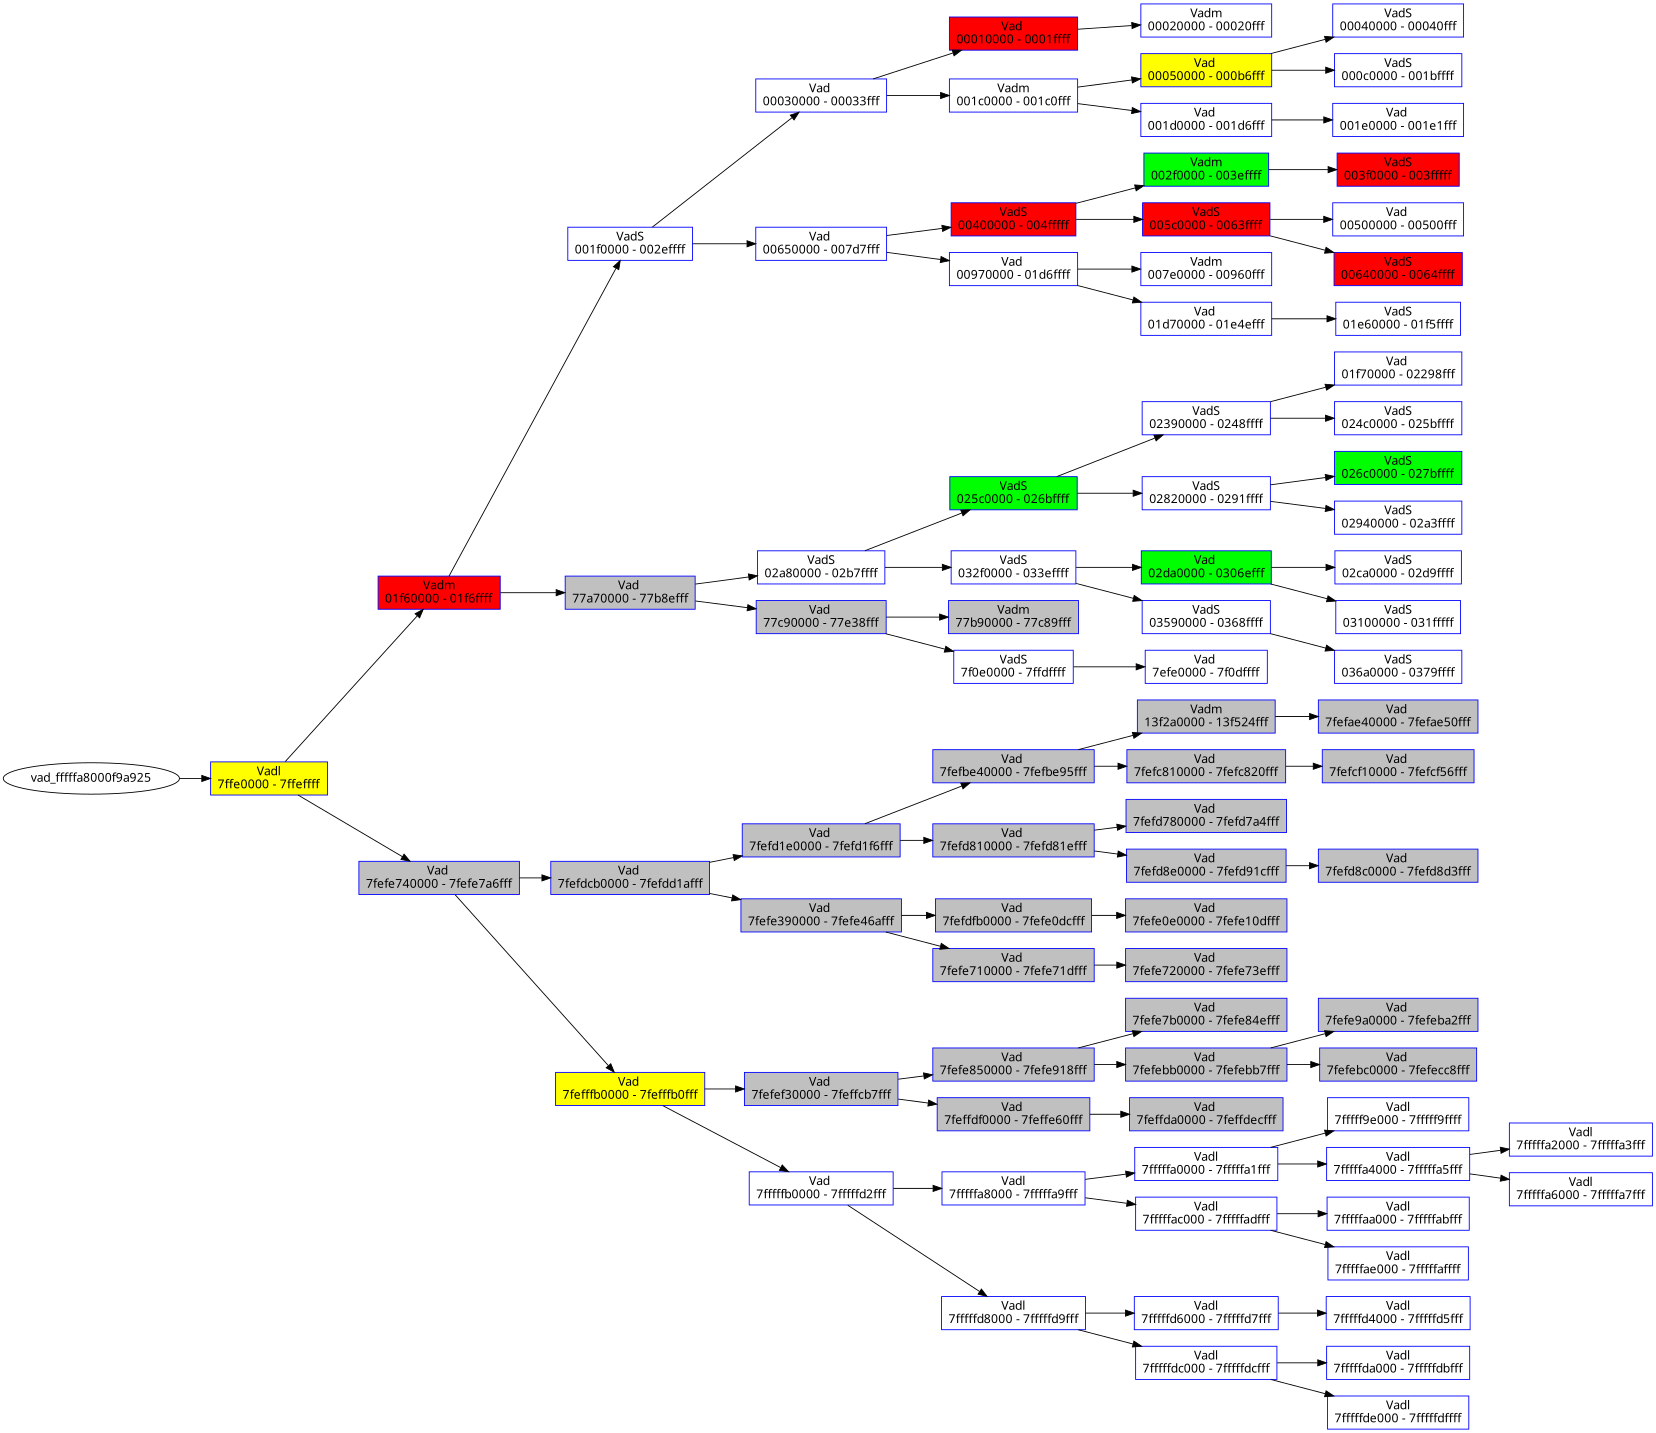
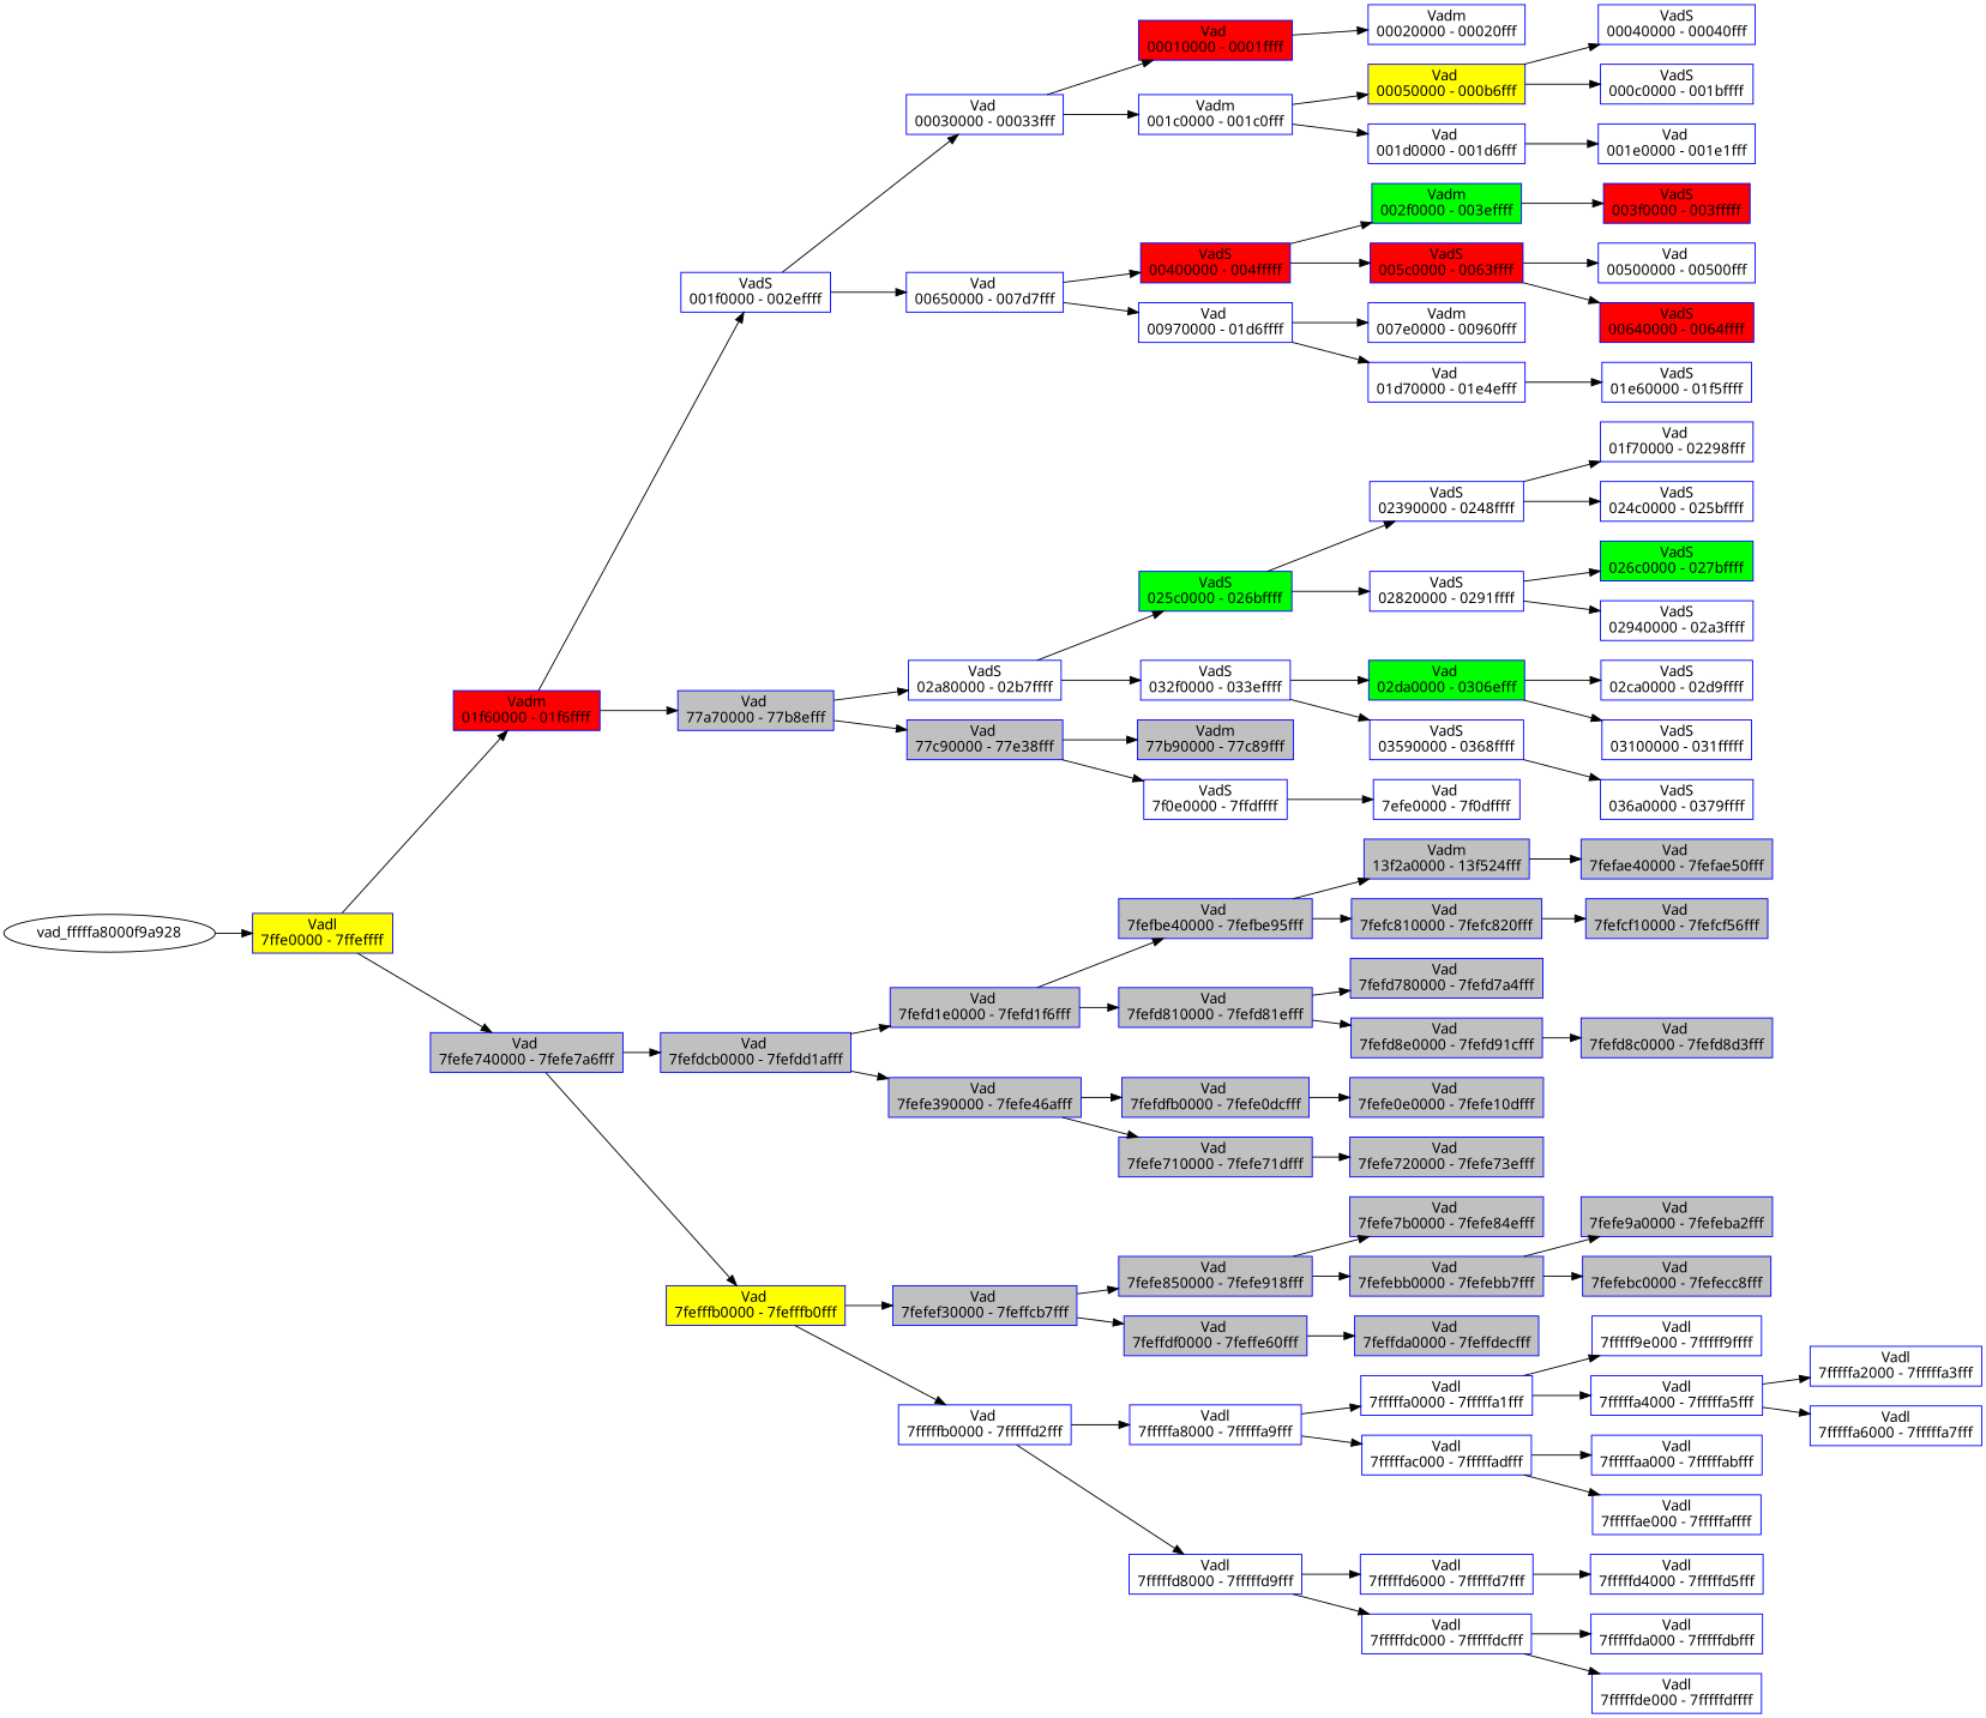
  digraph {
    rankdir=LR
    fontname="Noto Sans"
    node [color=blue fillcolor=white shape=record style=filled fontname="Noto Sans"]
    edge [fontname="Noto Sans"]
    n1 [fillcolor=yellow label="{ Vadl\n7ffe0000 - 7ffeffff }"]
-   vad_fffffa8000f9a928 [label=vad_fffffa8000f9a925 color="" fillcolor="" shape="" style=""]
+   vad_fffffa8000f9a928 [color="" fillcolor="" shape="" style=""]
    n3 [fillcolor=red label="{ Vadm\n01f60000 - 01f6ffff }"]
    n4 [fillcolor=gray label="{ Vad \n7fefe740000 - 7fefe7a6fff }"]
    n5 [label="{ VadS\n001f0000 - 002effff }"]
    n6 [fillcolor=gray label="{ Vad \n77a70000 - 77b8efff }"]
    n7 [label="{ Vad \n00030000 - 00033fff }"]
    n8 [label="{ Vad \n00650000 - 007d7fff }"]
    n9 [fillcolor=red label="{ Vad \n00010000 - 0001ffff }"]
    n10 [label="{ Vadm\n001c0000 - 001c0fff }"]
    n11 [label="{ Vadm\n00020000 - 00020fff }"]
    n12 [fillcolor=yellow label="{ Vad \n00050000 - 000b6fff }"]
    n13 [label="{ Vad \n001d0000 - 001d6fff }"]
    n14 [label="{ VadS\n00040000 - 00040fff }"]
    n15 [label="{ VadS\n000c0000 - 001bffff }"]
    n16 [label="{ Vad \n001e0000 - 001e1fff }"]
    n17 [fillcolor=red label="{ VadS\n00400000 - 004fffff }"]
    n18 [label="{ Vad \n00970000 - 01d6ffff }"]
    n19 [fillcolor=green label="{ Vadm\n002f0000 - 003effff }"]
    n20 [fillcolor=red label="{ VadS\n005c0000 - 0063ffff }"]
    n21 [fillcolor=red label="{ VadS\n003f0000 - 003fffff }"]
    n22 [label="{ Vad \n00500000 - 00500fff }"]
    n23 [fillcolor=red label="{ VadS\n00640000 - 0064ffff }"]
    n24 [label="{ Vadm\n007e0000 - 00960fff }"]
    n25 [label="{ Vad \n01d70000 - 01e4efff }"]
    n26 [label="{ VadS\n01e60000 - 01f5ffff }"]
    n27 [label="{ VadS\n02a80000 - 02b7ffff }"]
    n28 [fillcolor=gray label="{ Vad \n77c90000 - 77e38fff }"]
    n29 [fillcolor=green label="{ VadS\n025c0000 - 026bffff }"]
    n30 [label="{ VadS\n032f0000 - 033effff }"]
    n31 [label="{ VadS\n02390000 - 0248ffff }"]
    n32 [label="{ VadS\n02820000 - 0291ffff }"]
    n33 [label="{ Vad \n01f70000 - 02298fff }"]
    n34 [label="{ VadS\n024c0000 - 025bffff }"]
    n35 [fillcolor=green label="{ VadS\n026c0000 - 027bffff }"]
    n36 [label="{ VadS\n02940000 - 02a3ffff }"]
    n37 [fillcolor=green label="{ Vad \n02da0000 - 0306efff }"]
    n38 [label="{ VadS\n03590000 - 0368ffff }"]
    n39 [label="{ VadS\n02ca0000 - 02d9ffff }"]
    n40 [label="{ VadS\n03100000 - 031fffff }"]
    n41 [label="{ VadS\n036a0000 - 0379ffff }"]
    n42 [fillcolor=gray label="{ Vadm\n77b90000 - 77c89fff }"]
    n43 [label="{ VadS\n7f0e0000 - 7ffdffff }"]
    n44 [label="{ Vad \n7efe0000 - 7f0dffff }"]
    n45 [fillcolor=gray label="{ Vad \n7fefdcb0000 - 7fefdd1afff }"]
    n46 [fillcolor=yellow label="{ Vad \n7fefffb0000 - 7fefffb0fff }"]
    n47 [fillcolor=gray label="{ Vad \n7fefd1e0000 - 7fefd1f6fff }"]
    n48 [fillcolor=gray label="{ Vad \n7fefe390000 - 7fefe46afff }"]
    n49 [fillcolor=gray label="{ Vad \n7fefbe40000 - 7fefbe95fff }"]
    n50 [fillcolor=gray label="{ Vad \n7fefd810000 - 7fefd81efff }"]
    n51 [fillcolor=gray label="{ Vadm\n13f2a0000 - 13f524fff }"]
    n52 [fillcolor=gray label="{ Vad \n7fefc810000 - 7fefc820fff }"]
    n53 [fillcolor=gray label="{ Vad \n7fefae40000 - 7fefae50fff }"]
    n54 [fillcolor=gray label="{ Vad \n7fefcf10000 - 7fefcf56fff }"]
    n55 [fillcolor=gray label="{ Vad \n7fefd780000 - 7fefd7a4fff }"]
    n56 [fillcolor=gray label="{ Vad \n7fefd8e0000 - 7fefd91cfff }"]
    n57 [fillcolor=gray label="{ Vad \n7fefd8c0000 - 7fefd8d3fff }"]
    n58 [fillcolor=gray label="{ Vad \n7fefdfb0000 - 7fefe0dcfff }"]
    n59 [fillcolor=gray label="{ Vad \n7fefe710000 - 7fefe71dfff }"]
    n60 [fillcolor=gray label="{ Vad \n7fefe0e0000 - 7fefe10dfff }"]
    n61 [fillcolor=gray label="{ Vad \n7fefe720000 - 7fefe73efff }"]
    n62 [fillcolor=gray label="{ Vad \n7fefef30000 - 7feffcb7fff }"]
    n63 [label="{ Vad \n7fffffb0000 - 7fffffd2fff }"]
    n64 [fillcolor=gray label="{ Vad \n7fefe850000 - 7fefe918fff }"]
    n65 [fillcolor=gray label="{ Vad \n7feffdf0000 - 7feffe60fff }"]
    n66 [fillcolor=gray label="{ Vad \n7fefe7b0000 - 7fefe84efff }"]
    n67 [fillcolor=gray label="{ Vad \n7fefebb0000 - 7fefebb7fff }"]
    n68 [fillcolor=gray label="{ Vad \n7fefe9a0000 - 7fefeba2fff }"]
    n69 [fillcolor=gray label="{ Vad \n7fefebc0000 - 7fefecc8fff }"]
    n70 [fillcolor=gray label="{ Vad \n7feffda0000 - 7feffdecfff }"]
    n71 [label="{ Vadl\n7fffffa8000 - 7fffffa9fff }"]
    n72 [label="{ Vadl\n7fffffd8000 - 7fffffd9fff }"]
    n73 [label="{ Vadl\n7fffffa0000 - 7fffffa1fff }"]
    n74 [label="{ Vadl\n7fffffac000 - 7fffffadfff }"]
    n75 [label="{ Vadl\n7fffff9e000 - 7fffff9ffff }"]
    n76 [label="{ Vadl\n7fffffa4000 - 7fffffa5fff }"]
    n77 [label="{ Vadl\n7fffffa2000 - 7fffffa3fff }"]
    n78 [label="{ Vadl\n7fffffa6000 - 7fffffa7fff }"]
    n79 [label="{ Vadl\n7fffffaa000 - 7fffffabfff }"]
    n80 [label="{ Vadl\n7fffffae000 - 7fffffaffff }"]
    n81 [label="{ Vadl\n7fffffd6000 - 7fffffd7fff }"]
    n82 [label="{ Vadl\n7fffffdc000 - 7fffffdcfff }"]
    n83 [label="{ Vadl\n7fffffd4000 - 7fffffd5fff }"]
    n84 [label="{ Vadl\n7fffffda000 - 7fffffdbfff }"]
    n85 [label="{ Vadl\n7fffffde000 - 7fffffdffff }"]
    n1 -> n3
    n1 -> n4
    vad_fffffa8000f9a928 -> n1
    n3 -> n5
    n3 -> n6
    n4 -> n45
    n4 -> n46
    n5 -> n7
    n5 -> n8
    n6 -> n27
    n6 -> n28
    n7 -> n9
    n7 -> n10
    n8 -> n17
    n8 -> n18
    n9 -> n11
    n10 -> n12
    n10 -> n13
    n12 -> n14
    n12 -> n15
    n13 -> n16
    n17 -> n19
    n17 -> n20
    n18 -> n24
    n18 -> n25
    n19 -> n21
    n20 -> n22
    n20 -> n23
    n25 -> n26
    n27 -> n29
    n27 -> n30
    n28 -> n42
    n28 -> n43
    n29 -> n31
    n29 -> n32
    n30 -> n37
    n30 -> n38
    n31 -> n33
    n31 -> n34
    n32 -> n35
    n32 -> n36
    n37 -> n39
    n37 -> n40
    n38 -> n41
    n43 -> n44
    n45 -> n47
    n45 -> n48
    n46 -> n62
    n46 -> n63
    n47 -> n49
    n47 -> n50
    n48 -> n58
    n48 -> n59
    n49 -> n51
    n49 -> n52
    n50 -> n55
    n50 -> n56
    n51 -> n53
    n52 -> n54
    n56 -> n57
    n58 -> n60
    n59 -> n61
    n62 -> n64
    n62 -> n65
    n63 -> n71
    n63 -> n72
    n64 -> n66
    n64 -> n67
    n65 -> n70
    n67 -> n68
    n67 -> n69
    n71 -> n73
    n71 -> n74
    n72 -> n81
    n72 -> n82
    n73 -> n75
    n73 -> n76
    n74 -> n79
    n74 -> n80
    n76 -> n77
    n76 -> n78
    n81 -> n83
    n82 -> n84
    n82 -> n85
  }
